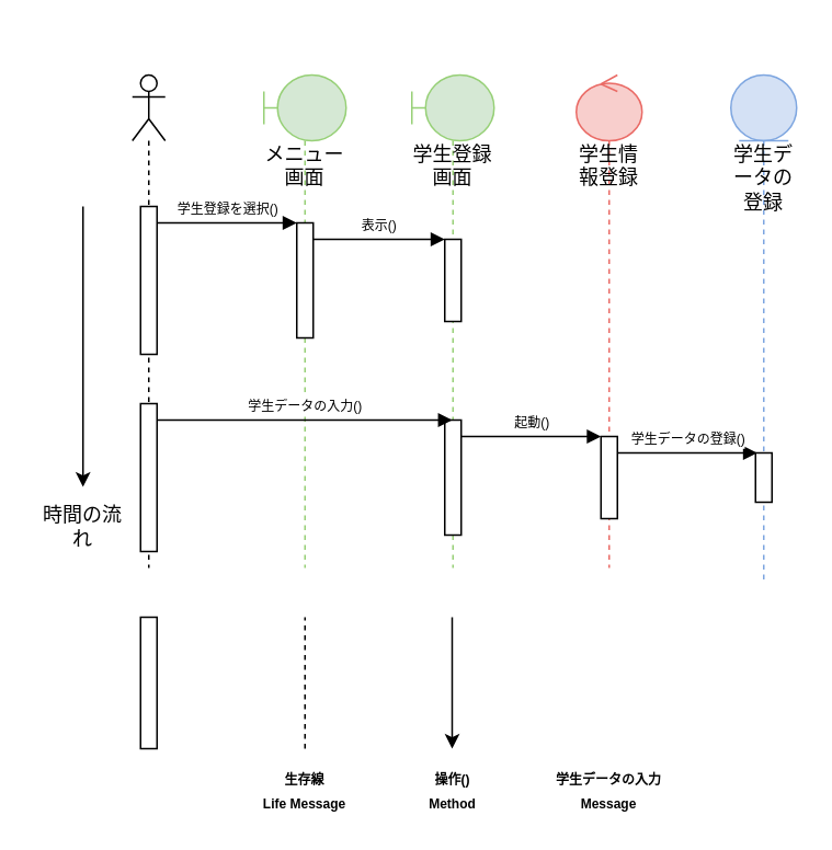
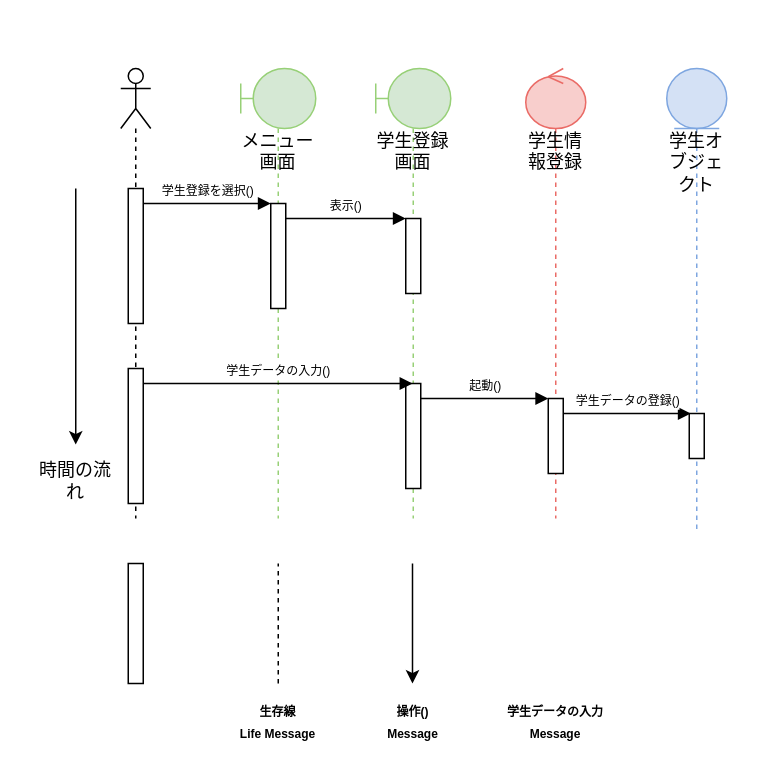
  <mxCell id="0" />
  <mxCell id="1" parent="0" />
  <mxCell id="2" value="&lt;div&gt;&lt;font style=&quot;font-size: 6px;&quot;&gt;&lt;br&gt;&lt;/font&gt;&lt;/div&gt;&lt;div&gt;&lt;font style=&quot;font-size: 6px;&quot;&gt;&lt;br&gt;&lt;/font&gt;&lt;/div&gt;&lt;div&gt;&lt;font style=&quot;font-size: 6px;&quot;&gt;&lt;br&gt;&lt;/font&gt;&lt;/div&gt;&lt;div&gt;&lt;font style=&quot;font-size: 8px;&quot;&gt;&lt;br&gt;&lt;/font&gt;&lt;/div&gt;&lt;div&gt;&lt;font style=&quot;font-size: 8px;&quot;&gt;&lt;br&gt;&lt;/font&gt;&lt;/div&gt;&lt;font style=&quot;font-size: 12px;&quot;&gt;メニュー画面&lt;/font&gt;" style="shape=umlLifeline;perimeter=lifelinePerimeter;whiteSpace=wrap;html=1;container=1;dropTarget=0;collapsible=0;recursiveResize=0;outlineConnect=0;portConstraint=eastwest;newEdgeStyle={&quot;curved&quot;:0,&quot;rounded&quot;:0};participant=umlBoundary;fillColor=#D5E8D4;strokeColor=#97D077;" vertex="1" parent="1"><mxGeometry x="160" y="20" width="50" height="300" as="geometry" /></mxCell>
  <mxCell id="3" value="" style="html=1;points=[[0,0,0,0,5],[0,1,0,0,-5],[1,0,0,0,5],[1,1,0,0,-5]];perimeter=orthogonalPerimeter;outlineConnect=0;targetShapes=umlLifeline;portConstraint=eastwest;newEdgeStyle={&quot;curved&quot;:0,&quot;rounded&quot;:0};" vertex="1" parent="2"><mxGeometry x="20" y="90" width="10" height="70" as="geometry" /></mxCell>
  <mxCell id="4" value="" style="shape=umlLifeline;perimeter=lifelinePerimeter;whiteSpace=wrap;html=1;container=1;dropTarget=0;collapsible=0;recursiveResize=0;outlineConnect=0;portConstraint=eastwest;newEdgeStyle={&quot;curved&quot;:0,&quot;rounded&quot;:0};participant=umlActor;" vertex="1" parent="1"><mxGeometry x="80" y="20" width="20" height="300" as="geometry" /></mxCell>
  <mxCell id="5" value="" style="html=1;points=[[0,0,0,0,5],[0,1,0,0,-5],[1,0,0,0,5],[1,1,0,0,-5]];perimeter=orthogonalPerimeter;outlineConnect=0;targetShapes=umlLifeline;portConstraint=eastwest;newEdgeStyle={&quot;curved&quot;:0,&quot;rounded&quot;:0};" vertex="1" parent="4"><mxGeometry x="5" y="80" width="10" height="90" as="geometry" /></mxCell>
  <mxCell id="6" value="" style="html=1;points=[[0,0,0,0,5],[0,1,0,0,-5],[1,0,0,0,5],[1,1,0,0,-5]];perimeter=orthogonalPerimeter;outlineConnect=0;targetShapes=umlLifeline;portConstraint=eastwest;newEdgeStyle={&quot;curved&quot;:0,&quot;rounded&quot;:0};" vertex="1" parent="4"><mxGeometry x="5" y="200" width="10" height="90" as="geometry" /></mxCell>
  <mxCell id="7" value="&lt;div&gt;&lt;br&gt;&lt;/div&gt;&lt;div&gt;&lt;br&gt;&lt;/div&gt;&lt;div&gt;&lt;br&gt;&lt;/div&gt;&lt;div&gt;&lt;br&gt;&lt;/div&gt;&lt;div&gt;&lt;br&gt;&lt;/div&gt;&lt;div&gt;学生登録画面&lt;/div&gt;" style="shape=umlLifeline;perimeter=lifelinePerimeter;whiteSpace=wrap;html=1;container=1;dropTarget=0;collapsible=0;recursiveResize=0;outlineConnect=0;portConstraint=eastwest;newEdgeStyle={&quot;curved&quot;:0,&quot;rounded&quot;:0};participant=umlBoundary;fillColor=#D5E8D4;strokeColor=#97D077;" vertex="1" parent="1"><mxGeometry x="250" y="20" width="50" height="300" as="geometry" /></mxCell>
  <mxCell id="8" value="" style="html=1;points=[[0,0,0,0,5],[0,1,0,0,-5],[1,0,0,0,5],[1,1,0,0,-5]];perimeter=orthogonalPerimeter;outlineConnect=0;targetShapes=umlLifeline;portConstraint=eastwest;newEdgeStyle={&quot;curved&quot;:0,&quot;rounded&quot;:0};" vertex="1" parent="7"><mxGeometry x="20" y="100" width="10" height="50" as="geometry" /></mxCell>
  <mxCell id="9" value="" style="html=1;points=[[0,0,0,0,5],[0,1,0,0,-5],[1,0,0,0,5],[1,1,0,0,-5]];perimeter=orthogonalPerimeter;outlineConnect=0;targetShapes=umlLifeline;portConstraint=eastwest;newEdgeStyle={&quot;curved&quot;:0,&quot;rounded&quot;:0};" vertex="1" parent="7"><mxGeometry x="20" y="210" width="10" height="70" as="geometry" /></mxCell>
  <mxCell id="10" value="&lt;div&gt;&lt;br&gt;&lt;/div&gt;&lt;div&gt;&lt;br&gt;&lt;/div&gt;&lt;div&gt;&lt;br&gt;&lt;/div&gt;&lt;div&gt;　&lt;/div&gt;&lt;div&gt;&lt;br&gt;&lt;/div&gt;&lt;div&gt;学生情報登録&lt;/div&gt;" style="shape=umlLifeline;perimeter=lifelinePerimeter;whiteSpace=wrap;html=1;container=1;dropTarget=0;collapsible=0;recursiveResize=0;outlineConnect=0;portConstraint=eastwest;newEdgeStyle={&quot;curved&quot;:0,&quot;rounded&quot;:0};participant=umlControl;fillColor=#F8CECC;strokeColor=#EA6B66;" vertex="1" parent="1"><mxGeometry x="350" y="20" width="40" height="300" as="geometry" /></mxCell>
  <mxCell id="11" value="" style="html=1;points=[[0,0,0,0,5],[0,1,0,0,-5],[1,0,0,0,5],[1,1,0,0,-5]];perimeter=orthogonalPerimeter;outlineConnect=0;targetShapes=umlLifeline;portConstraint=eastwest;newEdgeStyle={&quot;curved&quot;:0,&quot;rounded&quot;:0};" vertex="1" parent="10"><mxGeometry x="15" y="220" width="10" height="50" as="geometry" /></mxCell>
- <mxCell id="12" value="&lt;div&gt;&lt;br&gt;&lt;/div&gt;&lt;div&gt;&lt;br&gt;&lt;/div&gt;&lt;div&gt;&lt;br&gt;&lt;/div&gt;&lt;div&gt;&lt;br&gt;&lt;/div&gt;&lt;div&gt;&lt;br&gt;&lt;/div&gt;&lt;div&gt;&lt;br&gt;&lt;/div&gt;学生データの登録" style="shape=umlLifeline;perimeter=lifelinePerimeter;whiteSpace=wrap;html=1;container=1;dropTarget=0;collapsible=0;recursiveResize=0;outlineConnect=0;portConstraint=eastwest;newEdgeStyle={&quot;curved&quot;:0,&quot;rounded&quot;:0};participant=umlEntity;fillColor=#D4E1F5;strokeColor=#7EA6E0;" vertex="1" parent="1"><mxGeometry x="444" y="20" width="40" height="310" as="geometry" /></mxCell>
+ <mxCell id="12" value="&lt;div&gt;&lt;br&gt;&lt;/div&gt;&lt;div&gt;&lt;br&gt;&lt;/div&gt;&lt;div&gt;&lt;br&gt;&lt;/div&gt;&lt;div&gt;&lt;br&gt;&lt;/div&gt;&lt;div&gt;&lt;br&gt;&lt;/div&gt;&lt;div&gt;&lt;br&gt;&lt;/div&gt;学生オブジェクト" style="shape=umlLifeline;perimeter=lifelinePerimeter;whiteSpace=wrap;html=1;container=1;dropTarget=0;collapsible=0;recursiveResize=0;outlineConnect=0;portConstraint=eastwest;newEdgeStyle={&quot;curved&quot;:0,&quot;rounded&quot;:0};participant=umlEntity;fillColor=#D4E1F5;strokeColor=#7EA6E0;" vertex="1" parent="1"><mxGeometry x="444" y="20" width="40" height="310" as="geometry" /></mxCell>
  <mxCell id="13" value="" style="html=1;points=[[0,0,0,0,5],[0,1,0,0,-5],[1,0,0,0,5],[1,1,0,0,-5]];perimeter=orthogonalPerimeter;outlineConnect=0;targetShapes=umlLifeline;portConstraint=eastwest;newEdgeStyle={&quot;curved&quot;:0,&quot;rounded&quot;:0};direction=west;" vertex="1" parent="12"><mxGeometry x="15" y="230" width="10" height="30" as="geometry" /></mxCell>
  <mxCell id="14" value="&lt;font style=&quot;font-size: 8px;&quot;&gt;&lt;b&gt;生存線&lt;/b&gt;&lt;/font&gt;&lt;div&gt;&lt;font style=&quot;font-size: 8px;&quot;&gt;&lt;b&gt;Life Message&lt;/b&gt;&lt;/font&gt;&lt;/div&gt;" style="text;html=1;align=center;verticalAlign=middle;whiteSpace=wrap;rounded=0;" vertex="1" parent="1"><mxGeometry x="155" y="440" width="60" height="30" as="geometry" /></mxCell>
  <mxCell id="15" value="&lt;font style=&quot;font-size: 8px;&quot;&gt;学生登録を選択()&lt;/font&gt;" style="html=1;verticalAlign=bottom;endArrow=block;curved=0;rounded=0;" edge="1" parent="1" source="5"><mxGeometry width="80" relative="1" as="geometry"><mxPoint x="100" y="110" as="sourcePoint" /><mxPoint x="180" y="110" as="targetPoint" /></mxGeometry></mxCell>
  <mxCell id="16" value="" style="html=1;points=[[0,0,0,0,5],[0,1,0,0,-5],[1,0,0,0,5],[1,1,0,0,-5]];perimeter=orthogonalPerimeter;outlineConnect=0;targetShapes=umlLifeline;portConstraint=eastwest;newEdgeStyle={&quot;curved&quot;:0,&quot;rounded&quot;:0};" vertex="1" parent="1"><mxGeometry x="85" y="350" width="10" height="80" as="geometry" /></mxCell>
  <mxCell id="17" value="" style="endArrow=none;dashed=1;html=1;rounded=0;" edge="1" parent="1"><mxGeometry width="50" height="50" relative="1" as="geometry"><mxPoint x="185" y="430" as="sourcePoint" /><mxPoint x="185" y="350" as="targetPoint" /></mxGeometry></mxCell>
  <mxCell id="18" value="" style="endArrow=classic;html=1;rounded=0;" edge="1" parent="1"><mxGeometry width="50" height="50" relative="1" as="geometry"><mxPoint x="274.5" y="350" as="sourcePoint" /><mxPoint x="274.5" y="430" as="targetPoint" /></mxGeometry></mxCell>
- <mxCell id="19" value="&lt;b&gt;&lt;font style=&quot;font-size: 8px;&quot;&gt;操作()&lt;/font&gt;&lt;/b&gt;&lt;div&gt;&lt;b&gt;&lt;font style=&quot;font-size: 8px;&quot;&gt;Method&lt;/font&gt;&lt;/b&gt;&lt;/div&gt;" style="text;html=1;align=center;verticalAlign=middle;whiteSpace=wrap;rounded=0;" vertex="1" parent="1"><mxGeometry x="245" y="440" width="60" height="30" as="geometry" /></mxCell>
+ <mxCell id="19" value="&lt;b&gt;&lt;font style=&quot;font-size: 8px;&quot;&gt;操作()&lt;/font&gt;&lt;/b&gt;&lt;div&gt;&lt;b&gt;&lt;font style=&quot;font-size: 8px;&quot;&gt;Message&lt;/font&gt;&lt;/b&gt;&lt;/div&gt;" style="text;html=1;align=center;verticalAlign=middle;whiteSpace=wrap;rounded=0;" vertex="1" parent="1"><mxGeometry x="245" y="440" width="60" height="30" as="geometry" /></mxCell>
  <mxCell id="20" value="" style="endArrow=classic;html=1;rounded=0;" edge="1" parent="1"><mxGeometry width="50" height="50" relative="1" as="geometry"><mxPoint y="100" as="sourcePoint" x="50" /><mxPoint y="270.667" as="targetPoint" x="50" /></mxGeometry></mxCell>
  <mxCell id="21" value="時間の流れ" style="text;html=1;align=center;verticalAlign=middle;whiteSpace=wrap;rounded=0;" vertex="1" parent="1"><mxGeometry x="20" y="280" width="60" height="30" as="geometry" /></mxCell>
  <mxCell id="22" value="&lt;font style=&quot;font-size: 8px;&quot;&gt;表示()&lt;/font&gt;" style="html=1;verticalAlign=bottom;endArrow=block;curved=0;rounded=0;" edge="1" parent="1"><mxGeometry width="80" relative="1" as="geometry"><mxPoint x="190" y="120" as="sourcePoint" /><mxPoint x="270" y="120" as="targetPoint" /></mxGeometry></mxCell>
  <mxCell id="23" value="&lt;font style=&quot;font-size: 8px;&quot;&gt;学生データの入力()&lt;/font&gt;" style="html=1;verticalAlign=bottom;endArrow=block;curved=0;rounded=0;" edge="1" parent="1" target="7"><mxGeometry width="80" relative="1" as="geometry"><mxPoint x="95" y="230" as="sourcePoint" /><mxPoint x="175" y="230" as="targetPoint" /></mxGeometry></mxCell>
  <mxCell id="24" value="&lt;font style=&quot;font-size: 8px;&quot;&gt;起動()&lt;/font&gt;" style="html=1;verticalAlign=bottom;endArrow=block;curved=0;rounded=0;" edge="1" parent="1" target="11"><mxGeometry width="80" relative="1" as="geometry"><mxPoint x="280" y="240" as="sourcePoint" /><mxPoint x="360" y="240" as="targetPoint" /></mxGeometry></mxCell>
  <mxCell id="25" value="&lt;font style=&quot;font-size: 8px;&quot;&gt;学生データの登録()&lt;/font&gt;" style="html=1;verticalAlign=bottom;endArrow=block;curved=0;rounded=0;" edge="1" parent="1" source="11"><mxGeometry width="80" relative="1" as="geometry"><mxPoint x="380" y="250" as="sourcePoint" /><mxPoint x="460" y="250" as="targetPoint" /></mxGeometry></mxCell>
  <mxCell id="26" value="&lt;font style=&quot;font-size: 8px;&quot;&gt;&lt;b&gt;学生データの入力&lt;/b&gt;&lt;/font&gt;&lt;div&gt;&lt;font style=&quot;font-size: 8px;&quot;&gt;&lt;b&gt;Message&lt;/b&gt;&lt;/font&gt;&lt;/div&gt;" style="text;html=1;align=center;verticalAlign=middle;whiteSpace=wrap;rounded=0;" vertex="1" parent="1"><mxGeometry x="320" y="440" width="100" height="30" as="geometry" /></mxCell>
